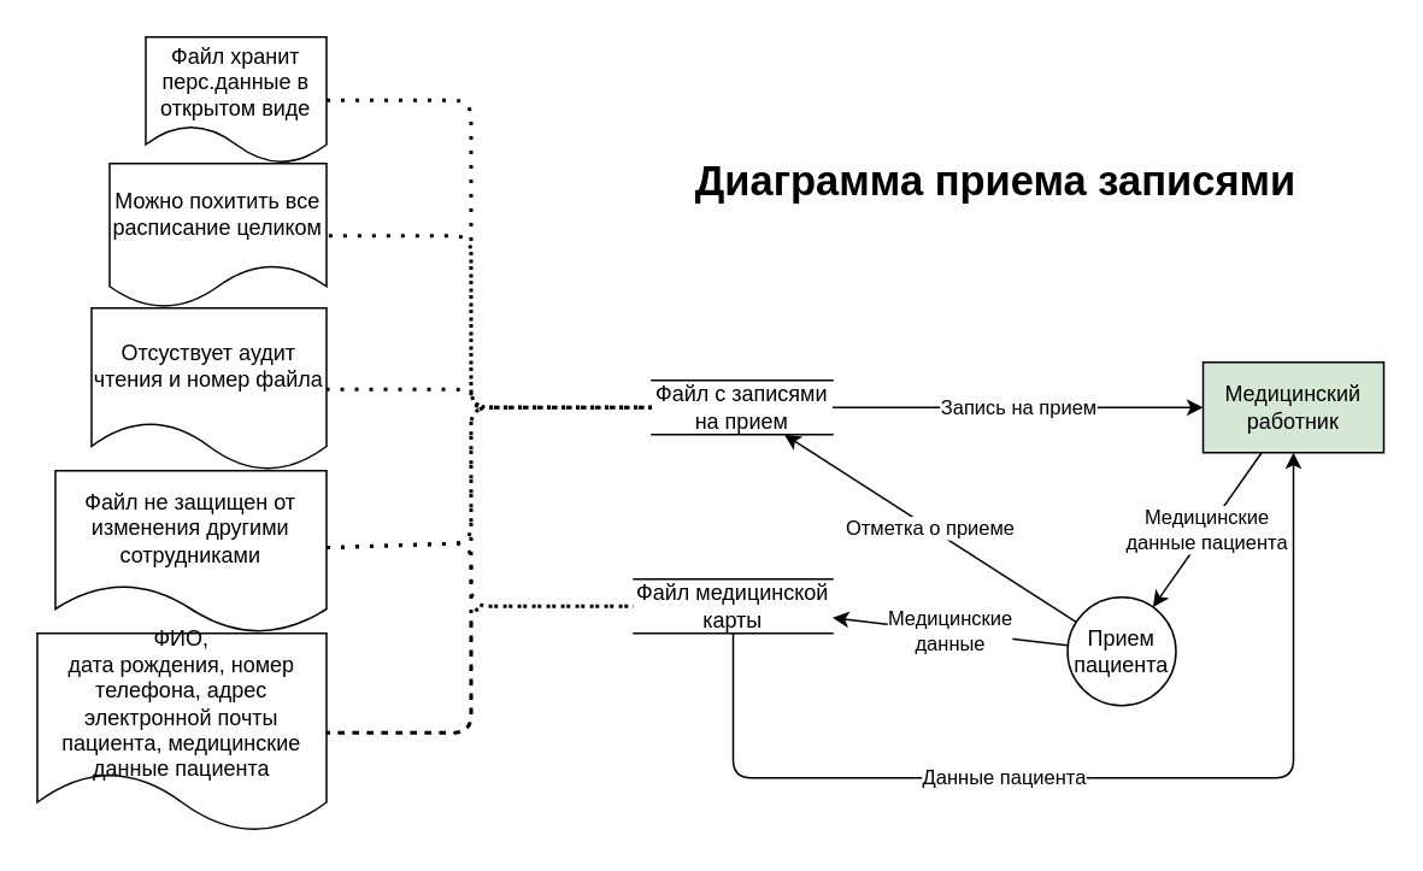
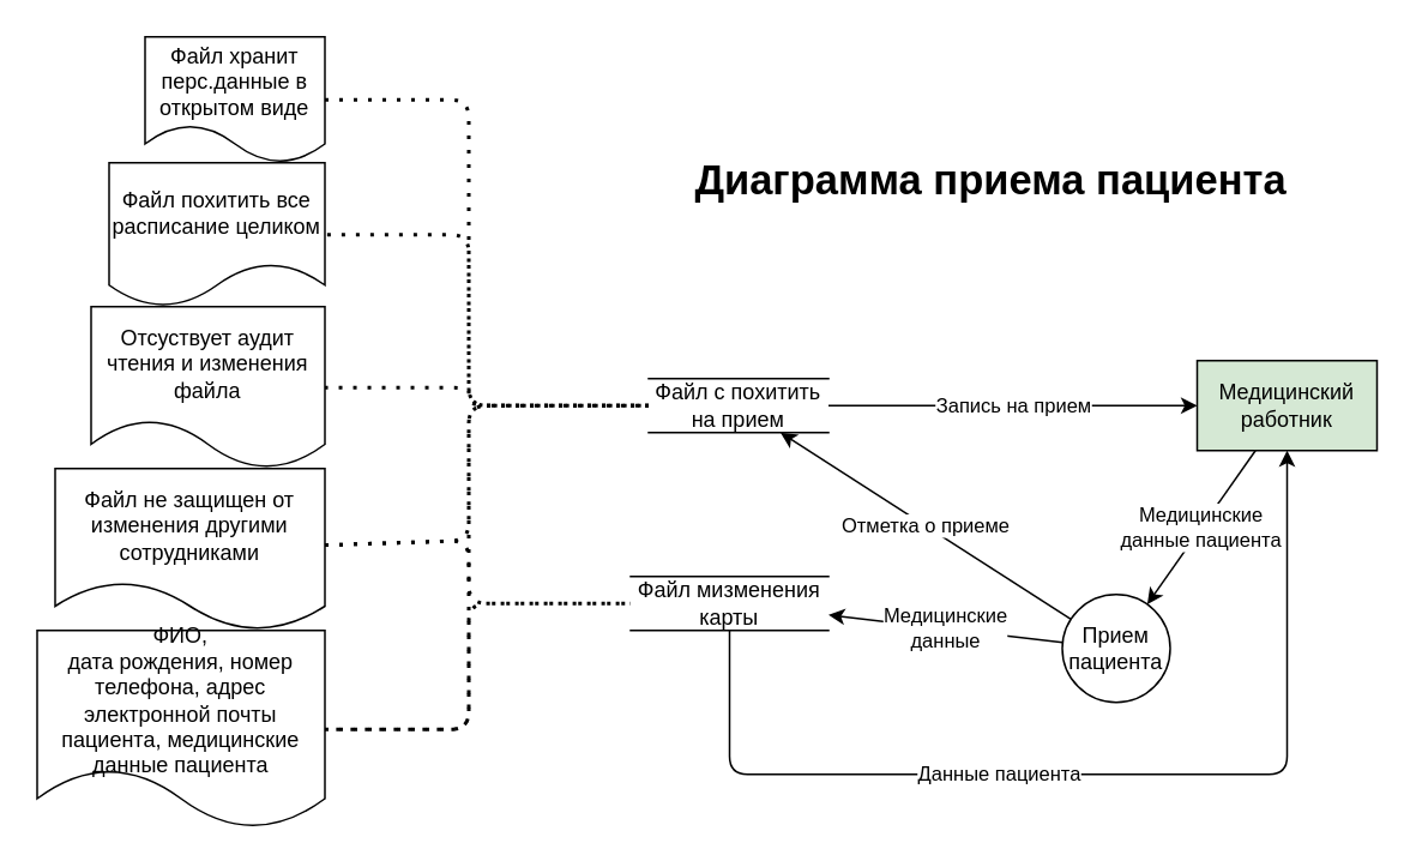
  <mxCell id="0" />
  <mxCell id="1" parent="0" />
  <mxCell id="2" value="Прием пациента" style="shape=ellipse;html=1;dashed=0;whiteSpace=wrap;aspect=fixed;perimeter=ellipsePerimeter;" parent="1" vertex="1"><mxGeometry x="590" y="330" width="60" height="60" as="geometry" /></mxCell>
- <mxCell id="3" value="Диаграмма приема записями" style="text;html=1;align=center;verticalAlign=middle;resizable=0;points=[];autosize=1;strokeColor=none;fillColor=none;fontStyle=1;fontSize=23;" parent="1" vertex="1"><mxGeometry x="380" y="80" width="340" height="40" as="geometry" /></mxCell>
+ <mxCell id="3" value="Диаграмма приема пациента" style="text;html=1;align=center;verticalAlign=middle;resizable=0;points=[];autosize=1;strokeColor=none;fillColor=none;fontStyle=1;fontSize=23;" parent="1" vertex="1"><mxGeometry x="380" y="80" width="340" height="40" as="geometry" /></mxCell>
  <mxCell id="4" value="Медицинский работник" style="html=1;dashed=0;whiteSpace=wrap;fillColor=#d5e8d4;" parent="1" vertex="1"><mxGeometry x="665" y="200" width="100" height="50" as="geometry" /></mxCell>
  <mxCell id="5" value="Медицинские&lt;div&gt;данные пациента&lt;/div&gt;" style="endArrow=classic;html=1;" parent="1" source="4" target="2" edge="1"><mxGeometry width="50" height="50" relative="1" as="geometry"><mxPoint x="1415" y="560" as="sourcePoint" /><mxPoint x="1465" y="510" as="targetPoint" /></mxGeometry></mxCell>
- <mxCell id="6" value="Файл с записями на прием" style="html=1;dashed=0;whiteSpace=wrap;shape=partialRectangle;right=0;left=0;" parent="1" vertex="1"><mxGeometry x="360" y="210" width="100" height="30" as="geometry" /></mxCell>
+ <mxCell id="6" value="Файл с похитить на прием" style="html=1;dashed=0;whiteSpace=wrap;shape=partialRectangle;right=0;left=0;" parent="1" vertex="1"><mxGeometry x="360" y="210" width="100" height="30" as="geometry" /></mxCell>
  <mxCell id="7" value="Запись на прием" style="endArrow=classic;html=1;" parent="1" source="6" target="4" edge="1"><mxGeometry width="50" height="50" relative="1" as="geometry"><mxPoint x="570" y="420" as="sourcePoint" /><mxPoint x="620" y="370" as="targetPoint" /></mxGeometry></mxCell>
  <mxCell id="8" value="Файл не защищен от изменения другими сотрудниками" style="shape=document;whiteSpace=wrap;html=1;boundedLbl=1;dashed=0;flipH=1;" parent="1" vertex="1"><mxGeometry x="30" y="260" width="150" height="90" as="geometry" /></mxCell>
  <mxCell id="9" value="Отметка о приеме" style="endArrow=classic;html=1;" parent="1" source="2" target="6" edge="1"><mxGeometry width="50" height="50" relative="1" as="geometry"><mxPoint x="1140" y="520" as="sourcePoint" /><mxPoint x="1190" y="470" as="targetPoint" /></mxGeometry></mxCell>
  <mxCell id="10" value="" style="endArrow=none;dashed=1;html=1;dashPattern=1 3;strokeWidth=2;" parent="1" source="8" target="6" edge="1"><mxGeometry width="50" height="50" relative="1" as="geometry"><mxPoint x="870" y="530" as="sourcePoint" /><mxPoint x="920" y="480" as="targetPoint" /><Array as="points"><mxPoint x="260" y="300" /><mxPoint x="260" y="225" /></Array></mxGeometry></mxCell>
- <mxCell id="11" value="Можно похитить все расписание целиком" style="shape=document;whiteSpace=wrap;html=1;boundedLbl=1;" parent="1" vertex="1"><mxGeometry x="60" y="90" width="120" height="80" as="geometry" /></mxCell>
+ <mxCell id="11" value="Файл похитить все расписание целиком" style="shape=document;whiteSpace=wrap;html=1;boundedLbl=1;" parent="1" vertex="1"><mxGeometry x="60" y="90" width="120" height="80" as="geometry" /></mxCell>
  <mxCell id="12" value="" style="endArrow=none;dashed=1;html=1;dashPattern=1 3;strokeWidth=2;" parent="1" source="6" target="11" edge="1"><mxGeometry width="50" height="50" relative="1" as="geometry"><mxPoint x="870" y="540" as="sourcePoint" /><mxPoint x="920" y="490" as="targetPoint" /><Array as="points"><mxPoint x="260" y="225" /><mxPoint x="260" y="130" /></Array></mxGeometry></mxCell>
- <mxCell id="13" value="Отсуствует аудит чтения и номер файла" style="shape=document;whiteSpace=wrap;html=1;boundedLbl=1;dashed=0;flipH=1;" parent="1" vertex="1"><mxGeometry x="50" y="170" width="130" height="90" as="geometry" /></mxCell>
+ <mxCell id="13" value="Отсуствует аудит чтения и изменения файла" style="shape=document;whiteSpace=wrap;html=1;boundedLbl=1;dashed=0;flipH=1;" parent="1" vertex="1"><mxGeometry x="50" y="170" width="130" height="90" as="geometry" /></mxCell>
  <mxCell id="14" value="" style="endArrow=none;dashed=1;html=1;dashPattern=1 3;strokeWidth=2;" parent="1" source="6" target="13" edge="1"><mxGeometry width="50" height="50" relative="1" as="geometry"><mxPoint x="860" y="440" as="sourcePoint" /><mxPoint x="910" y="390" as="targetPoint" /><Array as="points"><mxPoint x="260" y="225" /><mxPoint x="260" y="215" /></Array></mxGeometry></mxCell>
  <mxCell id="15" value="Файл хранит перс.данные в открытом виде" style="shape=document;whiteSpace=wrap;html=1;boundedLbl=1;dashed=0;flipH=1;" parent="1" vertex="1"><mxGeometry x="80" y="20" width="100" height="70" as="geometry" /></mxCell>
  <mxCell id="16" value="" style="endArrow=none;dashed=1;html=1;dashPattern=1 3;strokeWidth=2;" parent="1" source="15" target="6" edge="1"><mxGeometry width="50" height="50" relative="1" as="geometry"><mxPoint x="860" y="440" as="sourcePoint" /><mxPoint x="910" y="390" as="targetPoint" /><Array as="points"><mxPoint x="260" y="55" /><mxPoint x="260" y="225" /></Array></mxGeometry></mxCell>
  <mxCell id="17" value="ФИО,&lt;div&gt;дата рождения, номер телефона, адрес электронной почты пациента, медицинские данные пациента&lt;/div&gt;" style="shape=document;whiteSpace=wrap;html=1;boundedLbl=1;dashed=0;flipH=1;" parent="1" vertex="1"><mxGeometry x="20" y="350" width="160" height="110" as="geometry" /></mxCell>
  <mxCell id="18" value="" style="endArrow=none;dashed=1;html=1;dashPattern=1 3;strokeWidth=2;" parent="1" source="6" target="17" edge="1"><mxGeometry width="50" height="50" relative="1" as="geometry"><mxPoint x="860" y="440" as="sourcePoint" /><mxPoint x="910" y="390" as="targetPoint" /><Array as="points"><mxPoint x="260" y="225" /><mxPoint x="260" y="405" /></Array></mxGeometry></mxCell>
- <mxCell id="19" value="&lt;span style=&quot;color: rgb(0, 0, 0);&quot;&gt;Файл м&lt;/span&gt;едицинской карты" style="html=1;dashed=0;whiteSpace=wrap;shape=partialRectangle;right=0;left=0;" parent="1" vertex="1"><mxGeometry x="350" y="320" width="110" height="30" as="geometry" /></mxCell>
+ <mxCell id="19" value="&lt;span style=&quot;color: rgb(0, 0, 0);&quot;&gt;Файл м&lt;/span&gt;изменения карты" style="html=1;dashed=0;whiteSpace=wrap;shape=partialRectangle;right=0;left=0;" parent="1" vertex="1"><mxGeometry x="350" y="320" width="110" height="30" as="geometry" /></mxCell>
  <mxCell id="20" value="Медицинские&lt;div&gt;данные&lt;/div&gt;" style="endArrow=classic;html=1;" parent="1" source="2" target="19" edge="1"><mxGeometry width="50" height="50" relative="1" as="geometry"><mxPoint x="260" y="450" as="sourcePoint" /><mxPoint x="310" y="400" as="targetPoint" /></mxGeometry></mxCell>
  <mxCell id="21" value="" style="endArrow=none;dashed=1;html=1;dashPattern=1 3;strokeWidth=2;" parent="1" source="8" target="19" edge="1"><mxGeometry width="50" height="50" relative="1" as="geometry"><mxPoint x="260" y="450" as="sourcePoint" /><mxPoint x="310" y="400" as="targetPoint" /><Array as="points"><mxPoint x="260" y="300" /><mxPoint x="260" y="335" /></Array></mxGeometry></mxCell>
  <mxCell id="22" value="" style="endArrow=none;dashed=1;html=1;dashPattern=1 3;strokeWidth=2;" parent="1" source="17" target="19" edge="1"><mxGeometry width="50" height="50" relative="1" as="geometry"><mxPoint x="260" y="450" as="sourcePoint" /><mxPoint x="310" y="400" as="targetPoint" /><Array as="points"><mxPoint x="260" y="405" /><mxPoint x="260" y="335" /></Array></mxGeometry></mxCell>
  <mxCell id="23" value="Данные пациента" style="endArrow=classic;html=1;" parent="1" source="19" target="4" edge="1"><mxGeometry x="-0.193" width="50" height="50" relative="1" as="geometry"><mxPoint x="260" y="450" as="sourcePoint" /><mxPoint x="310" y="400" as="targetPoint" /><Array as="points"><mxPoint x="405" y="430" /><mxPoint x="715" y="430" /></Array><mxPoint as="offset" /></mxGeometry></mxCell>
